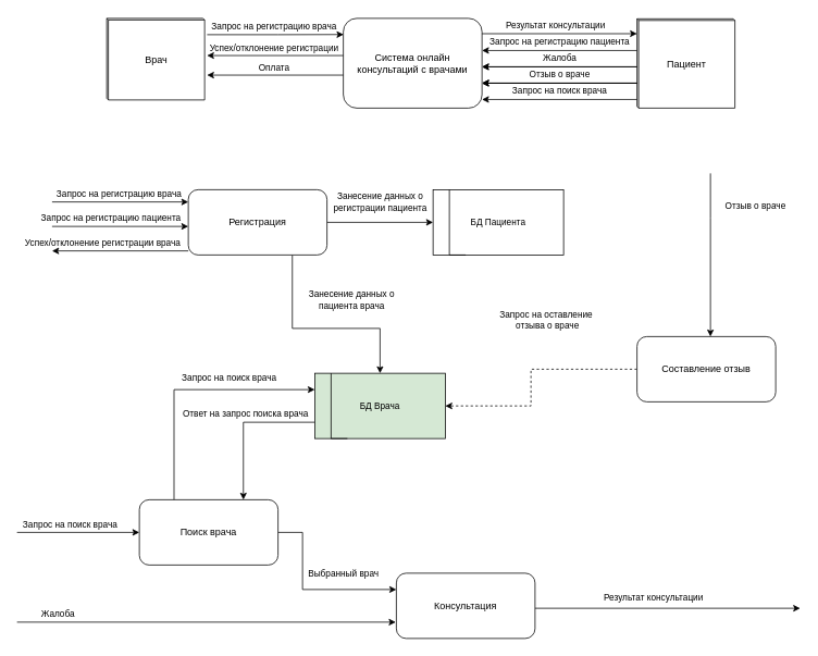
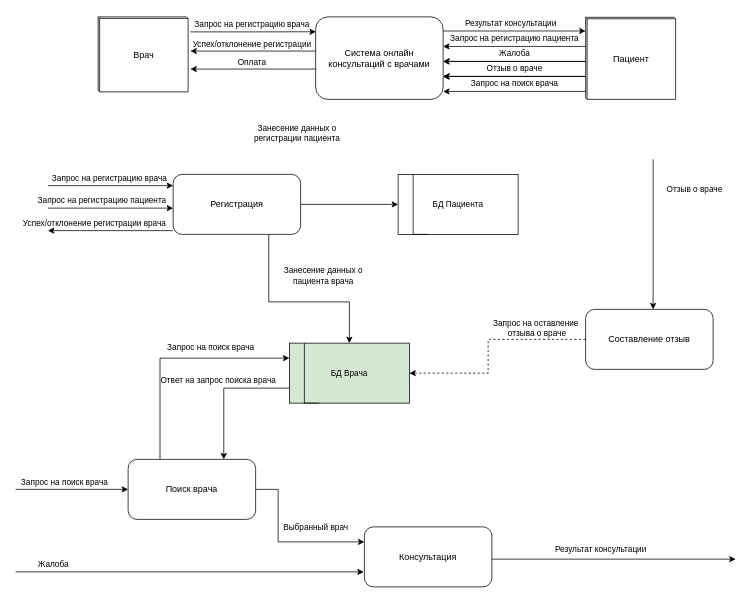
  <mxCell id="0" />
  <mxCell id="1" parent="0" />
  <mxCell id="2" style="edgeStyle=orthogonalEdgeStyle;rounded=0;orthogonalLoop=1;jettySize=auto;html=1;exitX=0.018;exitY=1;exitDx=0;exitDy=0;exitPerimeter=0;entryX=1.002;entryY=0.992;entryDx=0;entryDy=0;entryPerimeter=0;" edge="1" parent="1" source="6" target="6"><mxGeometry relative="1" as="geometry"><Array as="points"><mxPoint x="340" y="42" /></Array></mxGeometry></mxCell>
  <mxCell id="3" value="Врач" style="shape=cube;whiteSpace=wrap;html=1;boundedLbl=1;backgroundOutline=1;darkOpacity=0.05;darkOpacity2=0.1;size=2;" vertex="1" parent="1"><mxGeometry x="130" y="22" width="120" height="100" as="geometry" /></mxCell>
  <mxCell id="4" value="Пациент" style="shape=cube;whiteSpace=wrap;html=1;boundedLbl=1;backgroundOutline=1;darkOpacity=0.05;darkOpacity2=0.1;size=2;" vertex="1" parent="1"><mxGeometry x="780" y="22.58" width="120" height="109.42" as="geometry" /></mxCell>
  <mxCell id="5" value="Система онлайн консультаций с врачами" style="rounded=1;whiteSpace=wrap;html=1;" vertex="1" parent="1"><mxGeometry x="420" y="22" width="170" height="110" as="geometry" /></mxCell>
  <mxCell id="6" value="Запрос на регистрацию врача" style="text;html=1;align=center;verticalAlign=middle;resizable=0;points=[];autosize=1;fontSize=11;" vertex="1" parent="1"><mxGeometry x="250" y="22" width="170" height="20" as="geometry" /></mxCell>
  <mxCell id="7" style="edgeStyle=orthogonalEdgeStyle;rounded=0;orthogonalLoop=1;jettySize=auto;html=1;exitX=1.025;exitY=0.25;exitDx=0;exitDy=0;exitPerimeter=0;entryX=0;entryY=0.25;entryDx=0;entryDy=0;startArrow=classic;startFill=1;endArrow=none;endFill=0;" edge="1" parent="1"><mxGeometry relative="1" as="geometry"><mxPoint x="253" y="67.58" as="sourcePoint" /><mxPoint x="420" y="67.58" as="targetPoint" /></mxGeometry></mxCell>
  <mxCell id="8" value="Успех/отклонение регистрации" style="text;html=1;align=center;verticalAlign=middle;resizable=0;points=[];autosize=1;fontSize=11;" vertex="1" parent="1"><mxGeometry x="250" y="47.58" width="170" height="20" as="geometry" /></mxCell>
  <mxCell id="9" style="edgeStyle=orthogonalEdgeStyle;rounded=0;orthogonalLoop=1;jettySize=auto;html=1;exitX=1.025;exitY=0.25;exitDx=0;exitDy=0;exitPerimeter=0;entryX=0;entryY=0.25;entryDx=0;entryDy=0;startArrow=classic;startFill=1;endArrow=none;endFill=0;" edge="1" parent="1"><mxGeometry relative="1" as="geometry"><mxPoint x="253" y="91.58" as="sourcePoint" /><mxPoint x="420" y="91.58" as="targetPoint" /></mxGeometry></mxCell>
  <mxCell id="10" value="Оплата" style="text;html=1;align=center;verticalAlign=middle;resizable=0;points=[];autosize=1;fontSize=11;" vertex="1" parent="1"><mxGeometry x="310" y="71.58" width="50" height="20" as="geometry" /></mxCell>
  <mxCell id="11" value="Результат консультации" style="text;html=1;align=center;verticalAlign=middle;resizable=0;points=[];autosize=1;fontSize=11;" vertex="1" parent="1"><mxGeometry x="610" y="20.83" width="140" height="20" as="geometry" /></mxCell>
  <mxCell id="12" value="Запрос на регистрацию пациента" style="text;html=1;align=center;verticalAlign=middle;resizable=0;points=[];autosize=1;fontSize=11;" vertex="1" parent="1"><mxGeometry x="590" y="41.4" width="190" height="20" as="geometry" /></mxCell>
  <mxCell id="13" style="edgeStyle=orthogonalEdgeStyle;rounded=0;orthogonalLoop=1;jettySize=auto;html=1;exitX=1;exitY=0.5;exitDx=0;exitDy=0;entryX=0;entryY=0.5;entryDx=0;entryDy=0;startArrow=none;startFill=0;endArrow=classic;endFill=1;fontSize=11;" edge="1" parent="1" source="15" target="22"><mxGeometry relative="1" as="geometry"><Array as="points" /></mxGeometry></mxCell>
  <mxCell id="14" style="edgeStyle=orthogonalEdgeStyle;rounded=0;orthogonalLoop=1;jettySize=auto;html=1;exitX=0.75;exitY=1;exitDx=0;exitDy=0;entryX=0.5;entryY=0;entryDx=0;entryDy=0;startArrow=none;startFill=0;endArrow=classic;endFill=1;fontSize=11;" edge="1" parent="1" source="15" target="26"><mxGeometry relative="1" as="geometry"><Array as="points"><mxPoint x="358" y="402" /><mxPoint x="465" y="402" /></Array></mxGeometry></mxCell>
  <mxCell id="15" value="Регистрация" style="rounded=1;whiteSpace=wrap;html=1;" vertex="1" parent="1"><mxGeometry x="230" y="232" width="170" height="80" as="geometry" /></mxCell>
  <mxCell id="16" style="edgeStyle=orthogonalEdgeStyle;rounded=0;orthogonalLoop=1;jettySize=auto;html=1;exitX=1.025;exitY=0.25;exitDx=0;exitDy=0;exitPerimeter=0;entryX=0;entryY=0.25;entryDx=0;entryDy=0;" edge="1" parent="1"><mxGeometry relative="1" as="geometry"><mxPoint x="63" y="247" as="sourcePoint" /><mxPoint x="230" y="247" as="targetPoint" /></mxGeometry></mxCell>
  <mxCell id="17" value="Запрос на регистрацию врача" style="text;html=1;align=center;verticalAlign=middle;resizable=0;points=[];autosize=1;fontSize=11;" vertex="1" parent="1"><mxGeometry x="60" y="227" width="170" height="20" as="geometry" /></mxCell>
  <mxCell id="18" style="edgeStyle=orthogonalEdgeStyle;rounded=0;orthogonalLoop=1;jettySize=auto;html=1;exitX=1.025;exitY=0.25;exitDx=0;exitDy=0;exitPerimeter=0;entryX=0;entryY=0.25;entryDx=0;entryDy=0;" edge="1" parent="1"><mxGeometry relative="1" as="geometry"><mxPoint x="63" y="277" as="sourcePoint" /><mxPoint x="230" y="277" as="targetPoint" /></mxGeometry></mxCell>
  <mxCell id="19" value="Запрос на регистрацию пациента" style="text;html=1;align=center;verticalAlign=middle;resizable=0;points=[];autosize=1;fontSize=11;" vertex="1" parent="1"><mxGeometry x="40" y="257" width="190" height="20" as="geometry" /></mxCell>
  <mxCell id="20" style="edgeStyle=orthogonalEdgeStyle;rounded=0;orthogonalLoop=1;jettySize=auto;html=1;exitX=1.025;exitY=0.25;exitDx=0;exitDy=0;exitPerimeter=0;entryX=0;entryY=0.25;entryDx=0;entryDy=0;startArrow=classic;startFill=1;endArrow=none;endFill=0;" edge="1" parent="1"><mxGeometry relative="1" as="geometry"><mxPoint x="63" y="307" as="sourcePoint" /><mxPoint x="230" y="307" as="targetPoint" /></mxGeometry></mxCell>
  <mxCell id="21" value="Успех/отклонение регистрации врача" style="text;html=1;align=center;verticalAlign=middle;resizable=0;points=[];autosize=1;fontSize=11;" vertex="1" parent="1"><mxGeometry x="20" y="287" width="210" height="20" as="geometry" /></mxCell>
  <mxCell id="22" value="БД Пациента" style="rounded=0;whiteSpace=wrap;html=1;fontSize=11;" vertex="1" parent="1"><mxGeometry x="530" y="232" width="160" height="80" as="geometry" /></mxCell>
  <mxCell id="23" style="edgeStyle=orthogonalEdgeStyle;rounded=0;orthogonalLoop=1;jettySize=auto;html=1;startArrow=none;startFill=0;endArrow=none;endFill=0;fontSize=11;entryX=0.25;entryY=1;entryDx=0;entryDy=0;" edge="1" parent="1" target="22"><mxGeometry relative="1" as="geometry"><mxPoint x="550" y="232" as="sourcePoint" /><Array as="points"><mxPoint x="550" y="312" /></Array></mxGeometry></mxCell>
- <mxCell id="24" value="Занесение данных о &lt;br&gt;регистрации пациента" style="text;html=1;align=center;verticalAlign=middle;resizable=0;points=[];autosize=1;fontSize=11;" vertex="1" parent="1"><mxGeometry x="400" y="232" width="130" height="30" as="geometry" /></mxCell>
+ <mxCell id="24" value="Занесение данных о &lt;br&gt;регистрации пациента" style="text;html=1;align=center;verticalAlign=middle;resizable=0;points=[];autosize=1;fontSize=11;" vertex="1" parent="1"><mxGeometry x="330" y="162" width="130" height="30" as="geometry" /></mxCell>
  <mxCell id="25" style="edgeStyle=orthogonalEdgeStyle;rounded=0;orthogonalLoop=1;jettySize=auto;html=1;exitX=0;exitY=0.75;exitDx=0;exitDy=0;entryX=0.75;entryY=0;entryDx=0;entryDy=0;startArrow=none;startFill=0;endArrow=classic;endFill=1;fontSize=11;" edge="1" parent="1" source="26" target="30"><mxGeometry relative="1" as="geometry" /></mxCell>
  <mxCell id="26" value="БД Врача" style="rounded=0;whiteSpace=wrap;html=1;fontSize=11;fillColor=#d5e8d4;" vertex="1" parent="1"><mxGeometry x="385" y="457" width="160" height="80" as="geometry" /></mxCell>
  <mxCell id="27" value="Занесение данных о &lt;br&gt;пациента врача" style="text;html=1;align=center;verticalAlign=middle;resizable=0;points=[];autosize=1;fontSize=11;" vertex="1" parent="1"><mxGeometry x="370" y="352" width="120" height="30" as="geometry" /></mxCell>
  <mxCell id="28" style="edgeStyle=orthogonalEdgeStyle;rounded=0;orthogonalLoop=1;jettySize=auto;html=1;exitX=0.25;exitY=0;exitDx=0;exitDy=0;entryX=0;entryY=0.25;entryDx=0;entryDy=0;startArrow=none;startFill=0;endArrow=classic;endFill=1;fontSize=11;" edge="1" parent="1" source="30" target="26"><mxGeometry relative="1" as="geometry" /></mxCell>
  <mxCell id="29" style="edgeStyle=orthogonalEdgeStyle;rounded=0;orthogonalLoop=1;jettySize=auto;html=1;exitX=1;exitY=0.5;exitDx=0;exitDy=0;entryX=0;entryY=0.25;entryDx=0;entryDy=0;startArrow=none;startFill=0;endArrow=classic;endFill=1;fontSize=11;" edge="1" parent="1" source="30" target="37"><mxGeometry relative="1" as="geometry"><Array as="points"><mxPoint x="370" y="652" /><mxPoint x="370" y="722" /></Array></mxGeometry></mxCell>
  <mxCell id="30" value="Поиск врача" style="rounded=1;whiteSpace=wrap;html=1;" vertex="1" parent="1"><mxGeometry x="170" y="612" width="170" height="80" as="geometry" /></mxCell>
  <mxCell id="31" style="edgeStyle=orthogonalEdgeStyle;rounded=0;orthogonalLoop=1;jettySize=auto;html=1;startArrow=none;startFill=0;endArrow=none;endFill=0;fontSize=11;entryX=0.25;entryY=1;entryDx=0;entryDy=0;" edge="1" parent="1"><mxGeometry relative="1" as="geometry"><mxPoint x="405" y="457" as="sourcePoint" /><mxPoint x="425" y="537" as="targetPoint" /><Array as="points"><mxPoint x="405" y="537" /></Array></mxGeometry></mxCell>
  <mxCell id="32" style="edgeStyle=orthogonalEdgeStyle;rounded=0;orthogonalLoop=1;jettySize=auto;html=1;entryX=0;entryY=0.25;entryDx=0;entryDy=0;" edge="1" parent="1"><mxGeometry relative="1" as="geometry"><mxPoint x="20" y="652" as="sourcePoint" /><mxPoint x="170" y="652" as="targetPoint" /></mxGeometry></mxCell>
  <mxCell id="33" value="Запрос на поиск врача" style="text;html=1;align=center;verticalAlign=middle;resizable=0;points=[];autosize=1;fontSize=11;" vertex="1" parent="1"><mxGeometry x="20" y="632" width="130" height="20" as="geometry" /></mxCell>
  <mxCell id="34" value="Запрос на поиск врача" style="text;html=1;align=center;verticalAlign=middle;resizable=0;points=[];autosize=1;fontSize=11;" vertex="1" parent="1"><mxGeometry x="215" y="452" width="130" height="20" as="geometry" /></mxCell>
- <mxCell id="35" value="Ответ на запрос поиска врача" style="text;html=1;align=center;verticalAlign=middle;resizable=0;points=[];autosize=1;fontSize=11;" vertex="1" parent="1"><mxGeometry x="215" y="497" width="170" height="20" as="geometry" /></mxCell>
+ <mxCell id="35" value="Ответ на запрос поиска врача" style="text;html=1;align=center;verticalAlign=middle;resizable=0;points=[];autosize=1;fontSize=11;" vertex="1" parent="1"><mxGeometry x="205" y="497" width="170" height="20" as="geometry" /></mxCell>
  <mxCell id="36" style="edgeStyle=orthogonalEdgeStyle;rounded=0;orthogonalLoop=1;jettySize=auto;html=1;exitX=1;exitY=0.75;exitDx=0;exitDy=0;startArrow=none;startFill=0;endArrow=classic;endFill=1;fontSize=11;" edge="1" parent="1"><mxGeometry relative="1" as="geometry"><mxPoint x="980" y="745" as="targetPoint" /><mxPoint x="655" y="745" as="sourcePoint" /></mxGeometry></mxCell>
  <mxCell id="37" value="Консультация" style="rounded=1;whiteSpace=wrap;html=1;" vertex="1" parent="1"><mxGeometry x="485" y="702" width="170" height="80" as="geometry" /></mxCell>
  <mxCell id="38" value="Выбранный врач" style="text;html=1;align=center;verticalAlign=middle;resizable=0;points=[];autosize=1;fontSize=11;" vertex="1" parent="1"><mxGeometry x="370" y="692" width="100" height="20" as="geometry" /></mxCell>
  <mxCell id="39" style="edgeStyle=orthogonalEdgeStyle;rounded=0;orthogonalLoop=1;jettySize=auto;html=1;" edge="1" parent="1"><mxGeometry relative="1" as="geometry"><mxPoint x="20" y="762" as="sourcePoint" /><mxPoint x="484.25" y="762" as="targetPoint" /></mxGeometry></mxCell>
  <mxCell id="40" value="Жалоба" style="text;html=1;align=center;verticalAlign=middle;resizable=0;points=[];autosize=1;fontSize=11;" vertex="1" parent="1"><mxGeometry x="40" y="742" width="60" height="20" as="geometry" /></mxCell>
  <mxCell id="41" value="Результат консультации" style="text;html=1;align=center;verticalAlign=middle;resizable=0;points=[];autosize=1;fontSize=11;" vertex="1" parent="1"><mxGeometry x="730" y="722" width="140" height="20" as="geometry" /></mxCell>
  <mxCell id="42" style="edgeStyle=orthogonalEdgeStyle;rounded=0;orthogonalLoop=1;jettySize=auto;html=1;exitX=0;exitY=0.5;exitDx=0;exitDy=0;entryX=1;entryY=0.5;entryDx=0;entryDy=0;startArrow=none;startFill=0;endArrow=classic;endFill=1;fontSize=11;dashed=1;" edge="1" parent="1" source="43" target="26"><mxGeometry relative="1" as="geometry"><Array as="points"><mxPoint x="650" y="452" /><mxPoint x="650" y="497" /></Array></mxGeometry></mxCell>
  <mxCell id="43" value="Составление отзыв" style="rounded=1;whiteSpace=wrap;html=1;" vertex="1" parent="1"><mxGeometry x="780" y="412" width="170" height="80" as="geometry" /></mxCell>
  <mxCell id="44" style="edgeStyle=orthogonalEdgeStyle;rounded=0;orthogonalLoop=1;jettySize=auto;html=1;entryX=0.5;entryY=0;entryDx=0;entryDy=0;startArrow=none;startFill=0;endArrow=classic;endFill=1;fontSize=11;" edge="1" parent="1"><mxGeometry relative="1" as="geometry"><mxPoint x="870" y="212" as="sourcePoint" /><mxPoint x="870" y="412" as="targetPoint" /><Array as="points"><mxPoint x="870" y="267" /></Array></mxGeometry></mxCell>
  <mxCell id="45" value="Отзыв о враче" style="text;html=1;align=center;verticalAlign=middle;resizable=0;points=[];autosize=1;fontSize=11;" vertex="1" parent="1"><mxGeometry x="880" y="242" width="90" height="20" as="geometry" /></mxCell>
- <mxCell id="46" value="Запрос на оставление&amp;nbsp;&lt;br&gt;отзыва о враче" style="text;html=1;align=center;verticalAlign=middle;resizable=0;points=[];autosize=1;fontSize=11;" vertex="1" parent="1"><mxGeometry x="605" y="377" width="130" height="30" as="geometry" /></mxCell>
+ <mxCell id="46" value="Запрос на оставление&amp;nbsp;&lt;br&gt;отзыва о враче" style="text;html=1;align=center;verticalAlign=middle;resizable=0;points=[];autosize=1;fontSize=11;" vertex="1" parent="1"><mxGeometry x="650" y="422" width="130" height="30" as="geometry" /></mxCell>
  <mxCell id="47" value="" style="endArrow=classic;html=1;fontSize=11;" edge="1" parent="1"><mxGeometry width="50" height="50" relative="1" as="geometry"><mxPoint x="590" y="40.83" as="sourcePoint" /><mxPoint x="780" y="40.83" as="targetPoint" /></mxGeometry></mxCell>
  <mxCell id="48" value="" style="endArrow=none;html=1;fontSize=11;startArrow=classic;startFill=1;endFill=0;" edge="1" parent="1"><mxGeometry width="50" height="50" relative="1" as="geometry"><mxPoint x="590" y="61.4" as="sourcePoint" /><mxPoint x="780" y="61.4" as="targetPoint" /></mxGeometry></mxCell>
  <mxCell id="49" value="Жалоба" style="text;html=1;align=center;verticalAlign=middle;resizable=0;points=[];autosize=1;fontSize=11;" vertex="1" parent="1"><mxGeometry x="655" y="61.41" width="60" height="20" as="geometry" /></mxCell>
  <mxCell id="50" value="" style="endArrow=none;html=1;fontSize=11;startArrow=classic;startFill=1;endFill=0;" edge="1" parent="1"><mxGeometry width="50" height="50" relative="1" as="geometry"><mxPoint x="590" y="81.41" as="sourcePoint" /><mxPoint x="780" y="81.41" as="targetPoint" /></mxGeometry></mxCell>
  <mxCell id="51" value="" style="endArrow=none;html=1;fontSize=11;startArrow=classic;startFill=1;endFill=0;" edge="1" parent="1"><mxGeometry width="50" height="50" relative="1" as="geometry"><mxPoint x="590" y="81.41" as="sourcePoint" /><mxPoint x="780" y="81.41" as="targetPoint" /></mxGeometry></mxCell>
  <mxCell id="52" value="Отзыв о враче" style="text;html=1;align=center;verticalAlign=middle;resizable=0;points=[];autosize=1;fontSize=11;" vertex="1" parent="1"><mxGeometry x="640" y="81.42" width="90" height="20" as="geometry" /></mxCell>
  <mxCell id="53" value="" style="endArrow=none;html=1;fontSize=11;startArrow=classic;startFill=1;endFill=0;" edge="1" parent="1"><mxGeometry width="50" height="50" relative="1" as="geometry"><mxPoint x="590" y="101.42" as="sourcePoint" /><mxPoint x="780" y="101.42" as="targetPoint" /></mxGeometry></mxCell>
  <mxCell id="54" value="" style="endArrow=none;html=1;fontSize=11;startArrow=classic;startFill=1;endFill=0;" edge="1" parent="1"><mxGeometry width="50" height="50" relative="1" as="geometry"><mxPoint x="590" y="101.42" as="sourcePoint" /><mxPoint x="780" y="101.42" as="targetPoint" /></mxGeometry></mxCell>
  <mxCell id="55" value="" style="endArrow=none;html=1;fontSize=11;startArrow=classic;startFill=1;endFill=0;" edge="1" parent="1"><mxGeometry width="50" height="50" relative="1" as="geometry"><mxPoint x="590" y="101.42" as="sourcePoint" /><mxPoint x="780" y="101.42" as="targetPoint" /></mxGeometry></mxCell>
  <mxCell id="56" value="Запрос на поиск врача" style="text;html=1;align=center;verticalAlign=middle;resizable=0;points=[];autosize=1;fontSize=11;" vertex="1" parent="1"><mxGeometry x="620" y="101.43" width="130" height="20" as="geometry" /></mxCell>
  <mxCell id="57" value="" style="endArrow=none;html=1;fontSize=11;startArrow=classic;startFill=1;endFill=0;" edge="1" parent="1"><mxGeometry width="50" height="50" relative="1" as="geometry"><mxPoint x="590" y="121.43" as="sourcePoint" /><mxPoint x="780" y="121.43" as="targetPoint" /></mxGeometry></mxCell>
